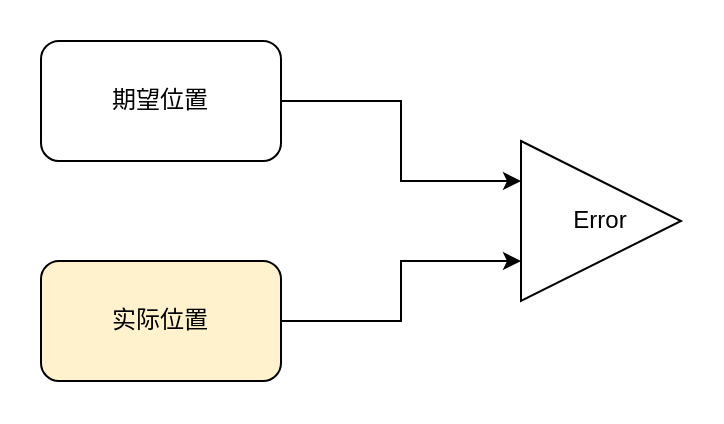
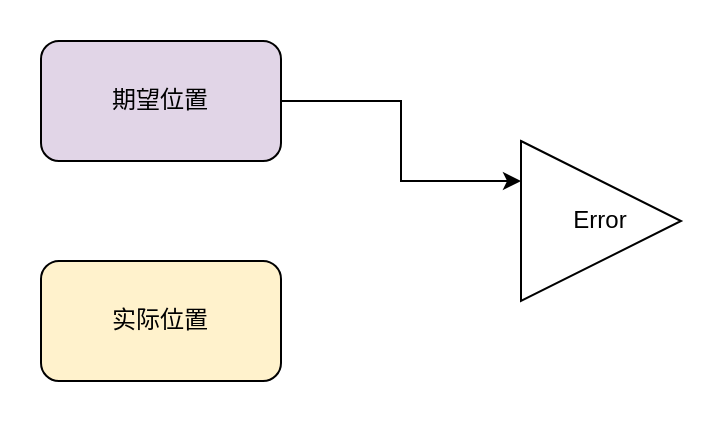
  <mxCell id="0" />
  <mxCell id="1" parent="0" />
  <mxCell id="2" style="edgeStyle=orthogonalEdgeStyle;rounded=0;orthogonalLoop=1;jettySize=auto;html=1;entryX=0;entryY=0.25;entryDx=0;entryDy=0;" edge="1" parent="1" source="3" target="6"><mxGeometry relative="1" as="geometry" /></mxCell>
- <mxCell id="3" value="期望位置" style="rounded=1;whiteSpace=wrap;html=1;" vertex="1" parent="1"><mxGeometry x="20" y="20" width="120" height="60" as="geometry" /></mxCell>
- <mxCell id="4" style="edgeStyle=orthogonalEdgeStyle;rounded=0;orthogonalLoop=1;jettySize=auto;html=1;entryX=0;entryY=0.75;entryDx=0;entryDy=0;" edge="1" parent="1" source="5" target="6"><mxGeometry relative="1" as="geometry" /></mxCell>
+ <mxCell id="3" value="期望位置" style="rounded=1;whiteSpace=wrap;html=1;fillColor=#e1d5e7;" vertex="1" parent="1"><mxGeometry x="20" y="20" width="120" height="60" as="geometry" /></mxCell>
  <mxCell id="5" value="实际位置" style="rounded=1;whiteSpace=wrap;html=1;fillColor=#fff2cc;" vertex="1" parent="1"><mxGeometry x="20" y="130" width="120" height="60" as="geometry" /></mxCell>
  <mxCell id="6" value="Error" style="triangle;whiteSpace=wrap;html=1;" vertex="1" parent="1"><mxGeometry x="260" y="70" width="80" height="80" as="geometry" /></mxCell>
